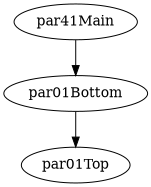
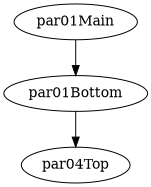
  digraph {
    package="ru.kode.way.par01.main"
    node [type=schema]
-   par01Main [type=parallel label=par41Main]
+   par01Main [type=parallel]
    par01Bottom
-   par01Top
+   par01Top [label=par04Top]
    par01Main -> par01Bottom
    par01Bottom -> par01Top
  }
